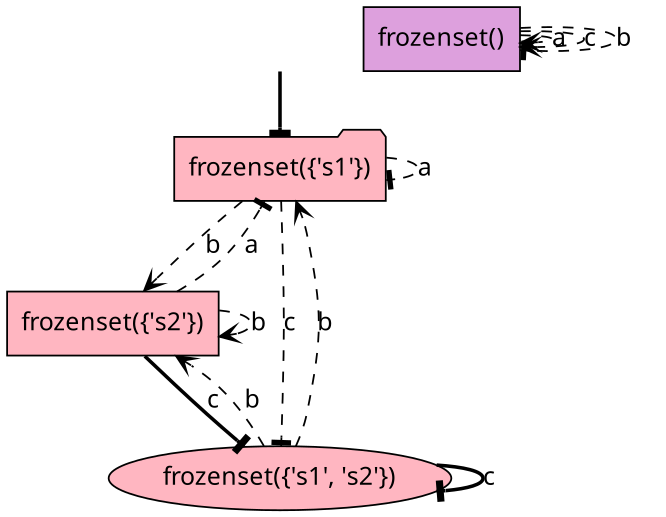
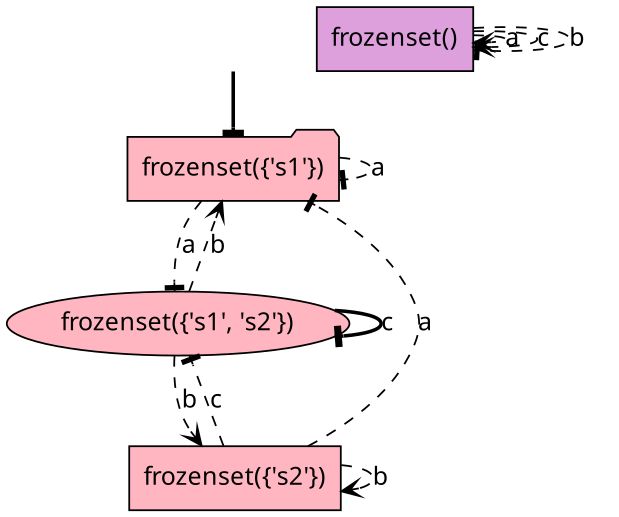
  digraph {
    fontname="Noto Sans"
    node [fontname="Noto Sans" style=filled fillcolor=lightpink shape=box]
    edge [arrowhead=tee fontname="Noto Sans" style=dashed]
    fake [style=invisible fillcolor="" shape=""]
    "frozenset({'s1'})" [root=true shape=folder]
    "frozenset({'s2'})"
    "frozenset({'s1', 's2'})" [shape=ellipse]
    "frozenset()" [fillcolor=plum]
    fake -> "frozenset({'s1'})" [style=bold]
    "frozenset({'s1'})" -> "frozenset({'s1'})" [label=a]
-   "frozenset({'s1'})" -> "frozenset({'s2'})" [arrowhead=vee label=b]
-   "frozenset({'s1'})" -> "frozenset({'s1', 's2'})" [label=c]
+   "frozenset({'s1'})" -> "frozenset({'s1', 's2'})" [label=a]
    "frozenset({'s2'})" -> "frozenset({'s1'})" [label=a]
    "frozenset({'s2'})" -> "frozenset({'s2'})" [arrowhead=vee label=b]
-   "frozenset({'s2'})" -> "frozenset({'s1', 's2'})" [label=c style=bold]
+   "frozenset({'s2'})" -> "frozenset({'s1', 's2'})" [label=c]
    "frozenset({'s1', 's2'})" -> "frozenset({'s1'})" [arrowhead=vee label=b]
    "frozenset({'s1', 's2'})" -> "frozenset({'s2'})" [arrowhead=vee label=b]
    "frozenset({'s1', 's2'})" -> "frozenset({'s1', 's2'})" [label=c style=bold]
    "frozenset()" -> "frozenset()" [arrowhead=vee label=a]
    "frozenset()" -> "frozenset()" [arrowhead=vee label=c]
    "frozenset()" -> "frozenset()" [label=b]
  }
